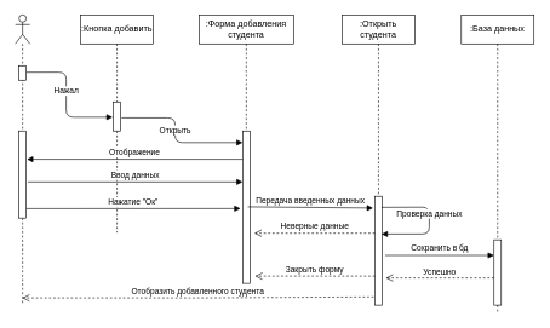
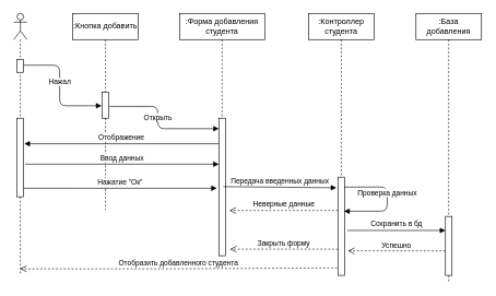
  <mxCell id="0" />
  <mxCell id="1" parent="0" />
  <mxCell id="2" value="" style="shape=umlLifeline;participant=umlActor;perimeter=lifelinePerimeter;whiteSpace=wrap;html=1;container=1;collapsible=0;recursiveResize=0;verticalAlign=top;spacingTop=36;labelBackgroundColor=#ffffff;outlineConnect=0;" vertex="1" parent="1"><mxGeometry x="20" y="20" width="20" height="400" as="geometry" /></mxCell>
  <mxCell id="3" value="" style="html=1;points=[];perimeter=orthogonalPerimeter;" vertex="1" parent="2"><mxGeometry x="5" y="70" width="10" height="20" as="geometry" /></mxCell>
  <mxCell id="4" value="" style="html=1;points=[];perimeter=orthogonalPerimeter;" vertex="1" parent="2"><mxGeometry x="5" y="160" width="10" height="120" as="geometry" /></mxCell>
  <mxCell id="5" value=":Кнопка добавить" style="shape=umlLifeline;perimeter=lifelinePerimeter;whiteSpace=wrap;html=1;container=1;collapsible=0;recursiveResize=0;outlineConnect=0;" vertex="1" parent="1"><mxGeometry x="110" y="20" width="100" height="300" as="geometry" /></mxCell>
  <mxCell id="6" value="" style="html=1;points=[];perimeter=orthogonalPerimeter;" vertex="1" parent="5"><mxGeometry x="45" y="120" width="10" height="40" as="geometry" /></mxCell>
  <mxCell id="7" value=":Форма добавления студента" style="shape=umlLifeline;perimeter=lifelinePerimeter;whiteSpace=wrap;html=1;container=1;collapsible=0;recursiveResize=0;outlineConnect=0;" vertex="1" parent="1"><mxGeometry x="273" y="20" width="130" height="370" as="geometry" /></mxCell>
  <mxCell id="8" value="" style="html=1;points=[];perimeter=orthogonalPerimeter;" vertex="1" parent="7"><mxGeometry x="60" y="160" width="10" height="210" as="geometry" /></mxCell>
- <mxCell id="9" value=":Открыть студента" style="shape=umlLifeline;perimeter=lifelinePerimeter;whiteSpace=wrap;html=1;container=1;collapsible=0;recursiveResize=0;outlineConnect=0;" vertex="1" parent="1"><mxGeometry x="470" y="20" width="100" height="300" as="geometry" /></mxCell>
+ <mxCell id="9" value=":Контроллер студента" style="shape=umlLifeline;perimeter=lifelinePerimeter;whiteSpace=wrap;html=1;container=1;collapsible=0;recursiveResize=0;outlineConnect=0;" vertex="1" parent="1"><mxGeometry x="470" y="20" width="100" height="300" as="geometry" /></mxCell>
  <mxCell id="10" value="Нажал" style="html=1;verticalAlign=bottom;endArrow=block;exitX=1.024;exitY=0.455;exitDx=0;exitDy=0;exitPerimeter=0;" edge="1" parent="1" source="3"><mxGeometry width="80" relative="1" as="geometry"><mxPoint x="35" y="95" as="sourcePoint" /><mxPoint x="154" y="161" as="targetPoint" /><Array as="points"><mxPoint x="90" y="99" /><mxPoint x="90" y="161" /></Array></mxGeometry></mxCell>
  <mxCell id="11" value="Открыть" style="html=1;verticalAlign=bottom;endArrow=block;exitX=1.119;exitY=0.549;exitDx=0;exitDy=0;exitPerimeter=0;" edge="1" parent="1" source="6"><mxGeometry width="80" relative="1" as="geometry"><mxPoint x="165" y="140.238" as="sourcePoint" /><mxPoint x="333" y="196" as="targetPoint" /><Array as="points"><mxPoint x="240" y="162" /><mxPoint x="240" y="196" /></Array></mxGeometry></mxCell>
  <mxCell id="12" value="Отображение" style="html=1;verticalAlign=bottom;endArrow=block;" edge="1" parent="1" source="8"><mxGeometry width="80" relative="1" as="geometry"><mxPoint x="200" y="250" as="sourcePoint" /><mxPoint x="36" y="219" as="targetPoint" /></mxGeometry></mxCell>
  <mxCell id="13" value="Ввод данных" style="html=1;verticalAlign=bottom;endArrow=block;exitX=1.221;exitY=0.585;exitDx=0;exitDy=0;exitPerimeter=0;" edge="1" parent="1" source="4" target="8"><mxGeometry width="80" relative="1" as="geometry"><mxPoint x="20" y="360" as="sourcePoint" /><mxPoint x="100" y="360" as="targetPoint" /></mxGeometry></mxCell>
  <mxCell id="14" value="Нажатие &quot;Ок&quot;" style="html=1;verticalAlign=bottom;endArrow=block;exitX=1.014;exitY=0.892;exitDx=0;exitDy=0;exitPerimeter=0;" edge="1" parent="1" source="4"><mxGeometry width="80" relative="1" as="geometry"><mxPoint x="70" y="280" as="sourcePoint" /><mxPoint x="330" y="287" as="targetPoint" /></mxGeometry></mxCell>
  <mxCell id="15" value="" style="html=1;points=[];perimeter=orthogonalPerimeter;" vertex="1" parent="1"><mxGeometry x="515" y="270" width="10" height="150" as="geometry" /></mxCell>
- <mxCell id="16" value=":База данных&lt;br&gt;" style="shape=umlLifeline;perimeter=lifelinePerimeter;whiteSpace=wrap;html=1;container=1;collapsible=0;recursiveResize=0;outlineConnect=0;" vertex="1" parent="1"><mxGeometry x="634" y="20" width="100" height="410" as="geometry" /></mxCell>
+ <mxCell id="16" value=":База добавления&lt;br&gt;" style="shape=umlLifeline;perimeter=lifelinePerimeter;whiteSpace=wrap;html=1;container=1;collapsible=0;recursiveResize=0;outlineConnect=0;" vertex="1" parent="1"><mxGeometry x="634" y="20" width="100" height="410" as="geometry" /></mxCell>
  <mxCell id="17" value="" style="html=1;points=[];perimeter=orthogonalPerimeter;" vertex="1" parent="16"><mxGeometry x="45" y="310" width="10" height="90" as="geometry" /></mxCell>
  <mxCell id="18" value="Проверка данных" style="html=1;verticalAlign=bottom;endArrow=block;exitX=0.917;exitY=0.102;exitDx=0;exitDy=0;exitPerimeter=0;entryX=0.917;entryY=0.347;entryDx=0;entryDy=0;entryPerimeter=0;" edge="1" parent="1" source="15" target="15"><mxGeometry width="80" relative="1" as="geometry"><mxPoint x="100" y="370" as="sourcePoint" /><mxPoint x="590" y="340" as="targetPoint" /><Array as="points"><mxPoint x="590" y="285" /><mxPoint x="590" y="322" /></Array></mxGeometry></mxCell>
  <mxCell id="19" value="Сохранить в бд" style="html=1;verticalAlign=bottom;endArrow=block;exitX=1.417;exitY=0.543;exitDx=0;exitDy=0;exitPerimeter=0;" edge="1" parent="1" source="15" target="17"><mxGeometry width="80" relative="1" as="geometry"><mxPoint x="360" y="490" as="sourcePoint" /><mxPoint x="670" y="379" as="targetPoint" /></mxGeometry></mxCell>
  <mxCell id="20" value="Успешно" style="html=1;verticalAlign=bottom;endArrow=open;dashed=1;endSize=8;entryX=1.5;entryY=0.75;entryDx=0;entryDy=0;entryPerimeter=0;" edge="1" parent="1" source="17" target="15"><mxGeometry relative="1" as="geometry"><mxPoint x="100" y="490" as="sourcePoint" /><mxPoint x="20" y="490" as="targetPoint" /></mxGeometry></mxCell>
  <mxCell id="21" value="Закрыть форму" style="html=1;verticalAlign=bottom;endArrow=open;dashed=1;endSize=8;" edge="1" parent="1"><mxGeometry relative="1" as="geometry"><mxPoint x="515" y="380" as="sourcePoint" /><mxPoint x="350" y="380" as="targetPoint" /></mxGeometry></mxCell>
  <mxCell id="22" value="Отобразить добавленного студента" style="html=1;verticalAlign=bottom;endArrow=open;dashed=1;endSize=8;exitX=-0.167;exitY=0.924;exitDx=0;exitDy=0;exitPerimeter=0;" edge="1" parent="1" source="15" target="2"><mxGeometry relative="1" as="geometry"><mxPoint x="100" y="450" as="sourcePoint" /><mxPoint x="30" y="403" as="targetPoint" /><Array as="points"><mxPoint x="270" y="410" /></Array></mxGeometry></mxCell>
  <mxCell id="23" value="Передача введенных данных" style="html=1;verticalAlign=bottom;endArrow=block;entryX=-0.25;entryY=0.108;entryDx=0;entryDy=0;entryPerimeter=0;exitX=0.7;exitY=0.498;exitDx=0;exitDy=0;exitPerimeter=0;" edge="1" parent="1" source="8" target="15"><mxGeometry width="80" relative="1" as="geometry"><mxPoint x="370" y="284.5" as="sourcePoint" /><mxPoint x="450" y="284.5" as="targetPoint" /></mxGeometry></mxCell>
  <mxCell id="24" value="Неверные данные" style="html=1;verticalAlign=bottom;endArrow=open;dashed=1;endSize=8;entryX=1.6;entryY=0.671;entryDx=0;entryDy=0;entryPerimeter=0;" edge="1" parent="1" source="15" target="8"><mxGeometry relative="1" as="geometry"><mxPoint x="460" y="320" as="sourcePoint" /><mxPoint x="380" y="320" as="targetPoint" /></mxGeometry></mxCell>
